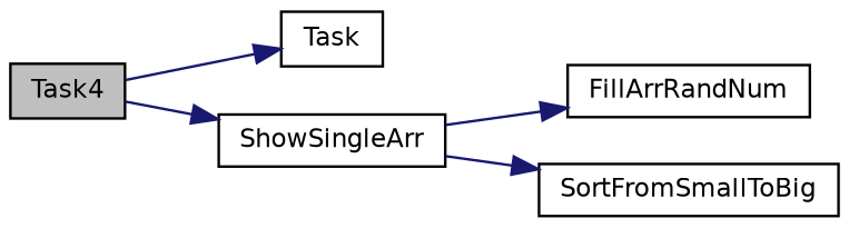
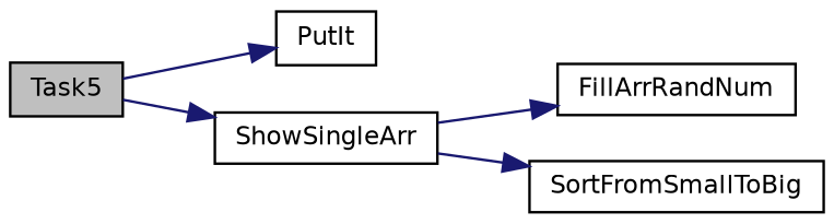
  digraph {
    rankdir=LR
    node [color=black fillcolor=white fontname=Helvetica fontsize=10 shape=record style=filled]
    edge [color=midnightblue fontname=Helvetica fontsize=10 labelfontname=Helvetica labelfontsize=10 style=solid]
-   n1 [fillcolor=grey75 fontcolor=black height=0.2 label=Task4 width=0.4]
-   n2 [height=0.2 label=Task width=0.4]
+   n1 [fillcolor=grey75 fontcolor=black height=0.2 label=Task5 width=0.4]
+   n2 [height=0.2 label=PutIt width=0.4]
    n3 [height=0.2 label=ShowSingleArr width=0.4]
    n4 [height=0.2 label=FillArrRandNum width=0.4]
    n5 [height=0.2 label=SortFromSmallToBig width=0.4]
    n1 -> n2
    n1 -> n3
    n3 -> n4
    n3 -> n5
  }
